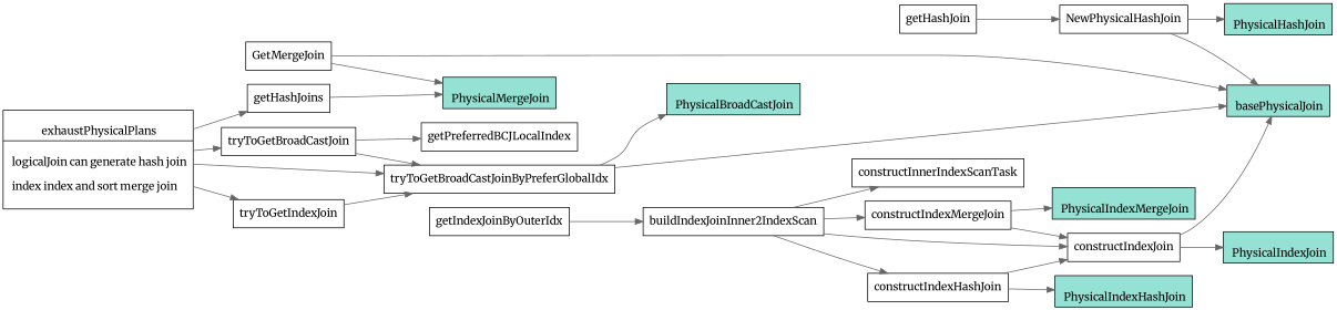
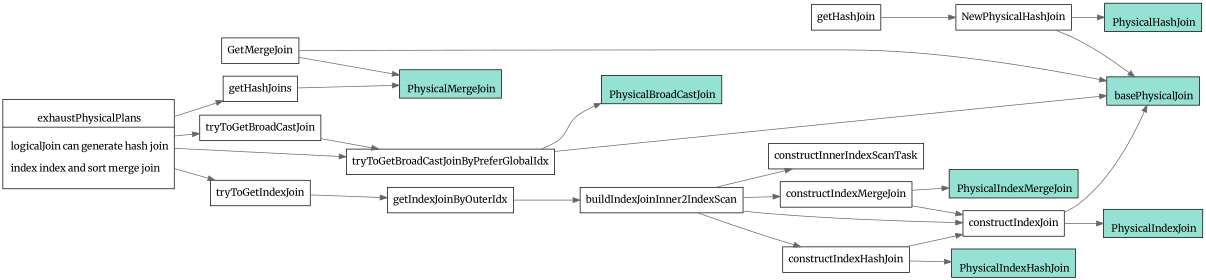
  digraph {
    fontname=Merriweather
    newrank=true
    rankdir=LR
    node [fontname=Merriweather shape=box]
    edge [color=gray40 fontname=Merriweather]
    n1 [label="{{\n      exhaustPhysicalPlans|\n      logicalJoin can generate hash join\l\n      index index and sort merge join\l\n    }}" shape=record]
    tryToGetIndexJoin
    tryToGetBroadCastJoin
    getHashJoins
    tryToGetBroadCastJoinByPreferGlobalIdx
    n6 [fillcolor="#95e1d3" label="{{\n      PhysicalMergeJoin\n    }}" shape=record style=filled]
    GetMergeJoin
    n8 [fillcolor="#95e1d3" label="{{\n    basePhysicalJoin\n    }}" shape=record style=filled]
    getIndexJoinByOuterIdx
-   getPreferredBCJLocalIndex
    n11 [fillcolor="#95e1d3" label="{{\n      PhysicalHashJoin\n    }}" shape=record style=filled]
    n12 [fillcolor="#95e1d3" label="{{\n      PhysicalBroadCastJoin\n    }}" shape=record style=filled]
    buildIndexJoinInner2IndexScan
    getHashJoin
    NewPhysicalHashJoin
    constructInnerIndexScanTask
    constructIndexJoin
    constructIndexHashJoin
    constructIndexMergeJoin
    n20 [fillcolor="#95e1d3" label="{{\n      PhysicalIndexJoin\n    }}" shape=record style=filled]
    n21 [fillcolor="#95e1d3" label="{{\n      PhysicalIndexHashJoin\n    }}" shape=record style=filled]
    n22 [fillcolor="#95e1d3" label="{{\n      PhysicalIndexMergeJoin\n    }}" shape=record style=filled]
    n1 -> tryToGetIndexJoin
    n1 -> tryToGetBroadCastJoin
    n1 -> getHashJoins
    n1 -> tryToGetBroadCastJoinByPreferGlobalIdx
-   tryToGetIndexJoin -> tryToGetBroadCastJoinByPreferGlobalIdx
+   tryToGetIndexJoin -> getIndexJoinByOuterIdx
    tryToGetBroadCastJoin -> tryToGetBroadCastJoinByPreferGlobalIdx
-   tryToGetBroadCastJoin -> getPreferredBCJLocalIndex
    getHashJoins -> n6
    tryToGetBroadCastJoinByPreferGlobalIdx -> n8
    tryToGetBroadCastJoinByPreferGlobalIdx -> n12
    GetMergeJoin -> n6
    GetMergeJoin -> n8
    getIndexJoinByOuterIdx -> buildIndexJoinInner2IndexScan
    buildIndexJoinInner2IndexScan -> constructInnerIndexScanTask
    buildIndexJoinInner2IndexScan -> constructIndexJoin
    buildIndexJoinInner2IndexScan -> constructIndexHashJoin
    buildIndexJoinInner2IndexScan -> constructIndexMergeJoin
    getHashJoin -> NewPhysicalHashJoin
    NewPhysicalHashJoin -> n8
    NewPhysicalHashJoin -> n11
    constructIndexJoin -> n8
    constructIndexJoin -> n20
    constructIndexHashJoin -> constructIndexJoin
    constructIndexHashJoin -> n21
    constructIndexMergeJoin -> constructIndexJoin
    constructIndexMergeJoin -> n22
  }
